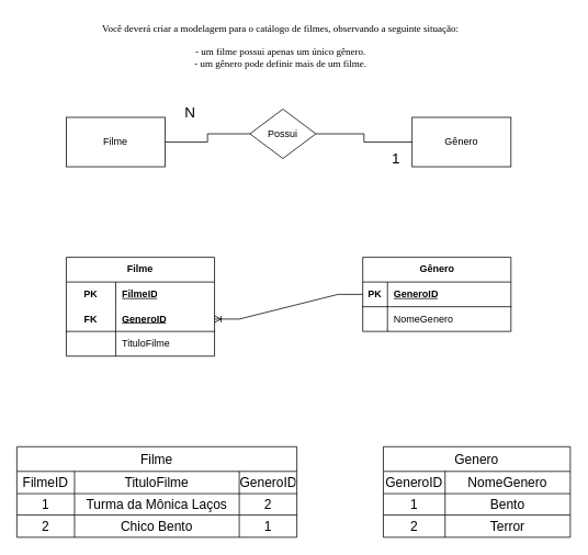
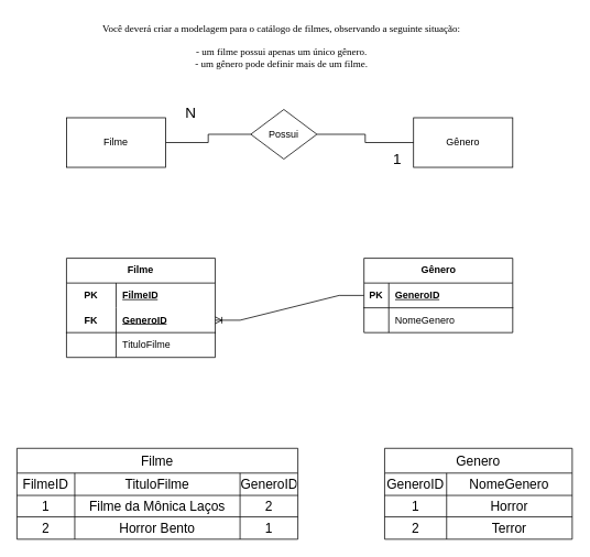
  <mxCell id="0" />
  <mxCell id="1" parent="0" />
  <mxCell id="2" style="edgeStyle=orthogonalEdgeStyle;rounded=0;orthogonalLoop=1;jettySize=auto;html=1;exitX=1;exitY=0.5;exitDx=0;exitDy=0;endArrow=none;endFill=0;" parent="1" source="3" target="6" edge="1"><mxGeometry relative="1" as="geometry" /></mxCell>
  <mxCell id="3" value="Filme" style="rounded=0;whiteSpace=wrap;html=1;" parent="1" vertex="1"><mxGeometry x="80" y="142" width="120" height="60" as="geometry" /></mxCell>
  <mxCell id="4" value="Gênero" style="rounded=0;whiteSpace=wrap;html=1;" parent="1" vertex="1"><mxGeometry x="500" y="142" width="120" height="60" as="geometry" /></mxCell>
  <mxCell id="5" style="edgeStyle=orthogonalEdgeStyle;rounded=0;orthogonalLoop=1;jettySize=auto;html=1;exitX=1;exitY=0.5;exitDx=0;exitDy=0;entryX=0;entryY=0.5;entryDx=0;entryDy=0;endArrow=none;endFill=0;" parent="1" source="6" target="4" edge="1"><mxGeometry relative="1" as="geometry" /></mxCell>
  <mxCell id="6" value="Possui" style="rhombus;whiteSpace=wrap;html=1;" parent="1" vertex="1"><mxGeometry x="303" y="132" width="80" height="60" as="geometry" /></mxCell>
  <mxCell id="7" value="N" style="text;html=1;align=center;verticalAlign=middle;resizable=0;points=[];autosize=1;strokeColor=none;fillColor=none;fontSize=18;" parent="1" vertex="1"><mxGeometry x="210" y="117" width="40" height="40" as="geometry" /></mxCell>
  <mxCell id="8" value="1" style="text;html=1;align=center;verticalAlign=middle;resizable=0;points=[];autosize=1;strokeColor=none;fillColor=none;fontSize=18;" parent="1" vertex="1"><mxGeometry x="465" y="172" width="30" height="40" as="geometry" /></mxCell>
  <mxCell id="9" value="&lt;div&gt;Você deverá criar a modelagem para o catálogo de filmes, observando a seguinte situação:&lt;/div&gt;&lt;div&gt;&lt;br&gt;&lt;/div&gt;&lt;div&gt;- um filme possui apenas um único gênero.&lt;/div&gt;&lt;div&gt;- um gênero pode definir mais de um filme.&lt;/div&gt;" style="text;html=1;align=center;verticalAlign=middle;resizable=0;points=[];autosize=1;strokeColor=none;fillColor=none;fontFamily=Verdana;" parent="1" vertex="1"><mxGeometry x="50" y="20" width="580" height="70" as="geometry" /></mxCell>
  <mxCell id="10" value="Gênero" style="shape=table;startSize=30;container=1;collapsible=1;childLayout=tableLayout;fixedRows=1;rowLines=0;fontStyle=1;align=center;resizeLast=1;html=1;" parent="1" vertex="1"><mxGeometry x="440" y="312" width="180" height="90" as="geometry" /></mxCell>
  <mxCell id="11" value="" style="shape=tableRow;horizontal=0;startSize=0;swimlaneHead=0;swimlaneBody=0;fillColor=none;collapsible=0;dropTarget=0;points=[[0,0.5],[1,0.5]];portConstraint=eastwest;top=0;left=0;right=0;bottom=1;" parent="10" vertex="1"><mxGeometry y="30" width="180" height="30" as="geometry" /></mxCell>
  <mxCell id="12" value="PK" style="shape=partialRectangle;connectable=0;fillColor=none;top=0;left=0;bottom=0;right=0;fontStyle=1;overflow=hidden;whiteSpace=wrap;html=1;" parent="11" vertex="1"><mxGeometry width="30" height="30" as="geometry"><mxRectangle width="30" height="30" as="alternateBounds" /></mxGeometry></mxCell>
  <mxCell id="13" value="GeneroID" style="shape=partialRectangle;connectable=0;fillColor=none;top=0;left=0;bottom=0;right=0;align=left;spacingLeft=6;fontStyle=5;overflow=hidden;whiteSpace=wrap;html=1;" parent="11" vertex="1"><mxGeometry x="30" width="150" height="30" as="geometry"><mxRectangle width="150" height="30" as="alternateBounds" /></mxGeometry></mxCell>
  <mxCell id="14" value="" style="shape=tableRow;horizontal=0;startSize=0;swimlaneHead=0;swimlaneBody=0;fillColor=none;collapsible=0;dropTarget=0;points=[[0,0.5],[1,0.5]];portConstraint=eastwest;top=0;left=0;right=0;bottom=0;" parent="10" vertex="1"><mxGeometry y="60" width="180" height="30" as="geometry" /></mxCell>
  <mxCell id="15" value="" style="shape=partialRectangle;connectable=0;fillColor=none;top=0;left=0;bottom=0;right=0;editable=1;overflow=hidden;whiteSpace=wrap;html=1;" parent="14" vertex="1"><mxGeometry width="30" height="30" as="geometry"><mxRectangle width="30" height="30" as="alternateBounds" /></mxGeometry></mxCell>
  <mxCell id="16" value="NomeGenero" style="shape=partialRectangle;connectable=0;fillColor=none;top=0;left=0;bottom=0;right=0;align=left;spacingLeft=6;overflow=hidden;whiteSpace=wrap;html=1;" parent="14" vertex="1"><mxGeometry x="30" width="150" height="30" as="geometry"><mxRectangle width="150" height="30" as="alternateBounds" /></mxGeometry></mxCell>
  <mxCell id="17" value="Filme" style="shape=table;startSize=30;container=1;collapsible=1;childLayout=tableLayout;fixedRows=1;rowLines=0;fontStyle=1;align=center;resizeLast=1;html=1;whiteSpace=wrap;" parent="1" vertex="1"><mxGeometry x="80" y="312" width="180" height="120" as="geometry" /></mxCell>
  <mxCell id="18" value="" style="shape=tableRow;horizontal=0;startSize=0;swimlaneHead=0;swimlaneBody=0;fillColor=none;collapsible=0;dropTarget=0;points=[[0,0.5],[1,0.5]];portConstraint=eastwest;top=0;left=0;right=0;bottom=0;html=1;" parent="17" vertex="1"><mxGeometry y="30" width="180" height="30" as="geometry" /></mxCell>
  <mxCell id="19" value="PK" style="shape=partialRectangle;connectable=0;fillColor=none;top=0;left=0;bottom=0;right=0;fontStyle=1;overflow=hidden;html=1;whiteSpace=wrap;" parent="18" vertex="1"><mxGeometry width="60" height="30" as="geometry"><mxRectangle width="60" height="30" as="alternateBounds" /></mxGeometry></mxCell>
  <mxCell id="20" value="FilmeID" style="shape=partialRectangle;connectable=0;fillColor=none;top=0;left=0;bottom=0;right=0;align=left;spacingLeft=6;fontStyle=5;overflow=hidden;html=1;whiteSpace=wrap;" parent="18" vertex="1"><mxGeometry x="60" width="120" height="30" as="geometry"><mxRectangle width="120" height="30" as="alternateBounds" /></mxGeometry></mxCell>
  <mxCell id="21" value="" style="shape=tableRow;horizontal=0;startSize=0;swimlaneHead=0;swimlaneBody=0;fillColor=none;collapsible=0;dropTarget=0;points=[[0,0.5],[1,0.5]];portConstraint=eastwest;top=0;left=0;right=0;bottom=1;html=1;" parent="17" vertex="1"><mxGeometry y="60" width="180" height="30" as="geometry" /></mxCell>
  <mxCell id="22" value="FK" style="shape=partialRectangle;connectable=0;fillColor=none;top=0;left=0;bottom=0;right=0;fontStyle=1;overflow=hidden;html=1;whiteSpace=wrap;" parent="21" vertex="1"><mxGeometry width="60" height="30" as="geometry"><mxRectangle width="60" height="30" as="alternateBounds" /></mxGeometry></mxCell>
  <mxCell id="23" value="GeneroID" style="shape=partialRectangle;connectable=0;fillColor=none;top=0;left=0;bottom=0;right=0;align=left;spacingLeft=6;fontStyle=5;overflow=hidden;html=1;whiteSpace=wrap;" parent="21" vertex="1"><mxGeometry x="60" width="120" height="30" as="geometry"><mxRectangle width="120" height="30" as="alternateBounds" /></mxGeometry></mxCell>
  <mxCell id="24" value="" style="shape=tableRow;horizontal=0;startSize=0;swimlaneHead=0;swimlaneBody=0;fillColor=none;collapsible=0;dropTarget=0;points=[[0,0.5],[1,0.5]];portConstraint=eastwest;top=0;left=0;right=0;bottom=0;html=1;" parent="17" vertex="1"><mxGeometry y="90" width="180" height="30" as="geometry" /></mxCell>
  <mxCell id="25" value="" style="shape=partialRectangle;connectable=0;fillColor=none;top=0;left=0;bottom=0;right=0;editable=1;overflow=hidden;html=1;whiteSpace=wrap;" parent="24" vertex="1"><mxGeometry width="60" height="30" as="geometry"><mxRectangle width="60" height="30" as="alternateBounds" /></mxGeometry></mxCell>
  <mxCell id="26" value="TituloFilme" style="shape=partialRectangle;connectable=0;fillColor=none;top=0;left=0;bottom=0;right=0;align=left;spacingLeft=6;overflow=hidden;html=1;whiteSpace=wrap;" parent="24" vertex="1"><mxGeometry x="60" width="120" height="30" as="geometry"><mxRectangle width="120" height="30" as="alternateBounds" /></mxGeometry></mxCell>
  <mxCell id="27" value="" style="edgeStyle=entityRelationEdgeStyle;fontSize=12;html=1;endArrow=ERoneToMany;rounded=0;exitX=0;exitY=0.5;exitDx=0;exitDy=0;entryX=1;entryY=0.5;entryDx=0;entryDy=0;" parent="1" source="11" target="21" edge="1"><mxGeometry width="100" height="100" relative="1" as="geometry"><mxPoint x="290" y="402" as="sourcePoint" /><mxPoint x="390" y="302" as="targetPoint" /></mxGeometry></mxCell>
  <mxCell id="28" value="Filme" style="shape=table;startSize=30;container=1;collapsible=0;childLayout=tableLayout;strokeColor=default;fontSize=16;" parent="1" vertex="1"><mxGeometry x="20" y="542" width="340" height="110" as="geometry" /></mxCell>
  <mxCell id="29" value="" style="shape=tableRow;horizontal=0;startSize=0;swimlaneHead=0;swimlaneBody=0;strokeColor=inherit;top=0;left=0;bottom=0;right=0;collapsible=0;dropTarget=0;fillColor=none;points=[[0,0.5],[1,0.5]];portConstraint=eastwest;fontSize=16;" parent="28" vertex="1"><mxGeometry y="30" width="340" height="27" as="geometry" /></mxCell>
  <mxCell id="30" value="FilmeID" style="shape=partialRectangle;html=1;whiteSpace=wrap;connectable=0;strokeColor=inherit;overflow=hidden;fillColor=none;top=0;left=0;bottom=0;right=0;pointerEvents=1;fontSize=16;" parent="29" vertex="1"><mxGeometry width="70" height="27" as="geometry"><mxRectangle width="70" height="27" as="alternateBounds" /></mxGeometry></mxCell>
  <mxCell id="31" value="TituloFilme" style="shape=partialRectangle;html=1;whiteSpace=wrap;connectable=0;strokeColor=inherit;overflow=hidden;fillColor=none;top=0;left=0;bottom=0;right=0;pointerEvents=1;fontSize=16;" parent="29" vertex="1"><mxGeometry x="70" width="200" height="27" as="geometry"><mxRectangle width="200" height="27" as="alternateBounds" /></mxGeometry></mxCell>
  <mxCell id="32" value="GeneroID" style="shape=partialRectangle;html=1;whiteSpace=wrap;connectable=0;strokeColor=inherit;overflow=hidden;fillColor=none;top=0;left=0;bottom=0;right=0;pointerEvents=1;fontSize=16;" parent="29" vertex="1"><mxGeometry x="270" width="70" height="27" as="geometry"><mxRectangle width="70" height="27" as="alternateBounds" /></mxGeometry></mxCell>
  <mxCell id="33" value="" style="shape=tableRow;horizontal=0;startSize=0;swimlaneHead=0;swimlaneBody=0;strokeColor=inherit;top=0;left=0;bottom=0;right=0;collapsible=0;dropTarget=0;fillColor=none;points=[[0,0.5],[1,0.5]];portConstraint=eastwest;fontSize=16;" parent="28" vertex="1"><mxGeometry y="57" width="340" height="26" as="geometry" /></mxCell>
  <mxCell id="34" value="1" style="shape=partialRectangle;html=1;whiteSpace=wrap;connectable=0;strokeColor=inherit;overflow=hidden;fillColor=none;top=0;left=0;bottom=0;right=0;pointerEvents=1;fontSize=16;" parent="33" vertex="1"><mxGeometry width="70" height="26" as="geometry"><mxRectangle width="70" height="26" as="alternateBounds" /></mxGeometry></mxCell>
- <mxCell id="35" value="Turma da Mônica Laços" style="shape=partialRectangle;html=1;whiteSpace=wrap;connectable=0;strokeColor=inherit;overflow=hidden;fillColor=none;top=0;left=0;bottom=0;right=0;pointerEvents=1;fontSize=16;" parent="33" vertex="1"><mxGeometry x="70" width="200" height="26" as="geometry"><mxRectangle width="200" height="26" as="alternateBounds" /></mxGeometry></mxCell>
+ <mxCell id="35" value="Filme da Mônica Laços" style="shape=partialRectangle;html=1;whiteSpace=wrap;connectable=0;strokeColor=inherit;overflow=hidden;fillColor=none;top=0;left=0;bottom=0;right=0;pointerEvents=1;fontSize=16;" parent="33" vertex="1"><mxGeometry x="70" width="200" height="26" as="geometry"><mxRectangle width="200" height="26" as="alternateBounds" /></mxGeometry></mxCell>
  <mxCell id="36" value="2" style="shape=partialRectangle;html=1;whiteSpace=wrap;connectable=0;strokeColor=inherit;overflow=hidden;fillColor=none;top=0;left=0;bottom=0;right=0;pointerEvents=1;fontSize=16;" parent="33" vertex="1"><mxGeometry x="270" width="70" height="26" as="geometry"><mxRectangle width="70" height="26" as="alternateBounds" /></mxGeometry></mxCell>
  <mxCell id="37" value="" style="shape=tableRow;horizontal=0;startSize=0;swimlaneHead=0;swimlaneBody=0;strokeColor=inherit;top=0;left=0;bottom=0;right=0;collapsible=0;dropTarget=0;fillColor=none;points=[[0,0.5],[1,0.5]];portConstraint=eastwest;fontSize=16;" parent="28" vertex="1"><mxGeometry y="83" width="340" height="27" as="geometry" /></mxCell>
  <mxCell id="38" value="2" style="shape=partialRectangle;html=1;whiteSpace=wrap;connectable=0;strokeColor=inherit;overflow=hidden;fillColor=none;top=0;left=0;bottom=0;right=0;pointerEvents=1;fontSize=16;" parent="37" vertex="1"><mxGeometry width="70" height="27" as="geometry"><mxRectangle width="70" height="27" as="alternateBounds" /></mxGeometry></mxCell>
- <mxCell id="39" value="Chico Bento" style="shape=partialRectangle;html=1;whiteSpace=wrap;connectable=0;strokeColor=inherit;overflow=hidden;fillColor=none;top=0;left=0;bottom=0;right=0;pointerEvents=1;fontSize=16;" parent="37" vertex="1"><mxGeometry x="70" width="200" height="27" as="geometry"><mxRectangle width="200" height="27" as="alternateBounds" /></mxGeometry></mxCell>
+ <mxCell id="39" value="Horror Bento" style="shape=partialRectangle;html=1;whiteSpace=wrap;connectable=0;strokeColor=inherit;overflow=hidden;fillColor=none;top=0;left=0;bottom=0;right=0;pointerEvents=1;fontSize=16;" parent="37" vertex="1"><mxGeometry x="70" width="200" height="27" as="geometry"><mxRectangle width="200" height="27" as="alternateBounds" /></mxGeometry></mxCell>
  <mxCell id="40" value="1" style="shape=partialRectangle;html=1;whiteSpace=wrap;connectable=0;strokeColor=inherit;overflow=hidden;fillColor=none;top=0;left=0;bottom=0;right=0;pointerEvents=1;fontSize=16;" parent="37" vertex="1"><mxGeometry x="270" width="70" height="27" as="geometry"><mxRectangle width="70" height="27" as="alternateBounds" /></mxGeometry></mxCell>
  <mxCell id="41" value="Genero" style="shape=table;startSize=30;container=1;collapsible=0;childLayout=tableLayout;strokeColor=default;fontSize=16;" parent="1" vertex="1"><mxGeometry x="465" y="542" width="227" height="110" as="geometry" /></mxCell>
  <mxCell id="42" value="" style="shape=tableRow;horizontal=0;startSize=0;swimlaneHead=0;swimlaneBody=0;strokeColor=inherit;top=0;left=0;bottom=0;right=0;collapsible=0;dropTarget=0;fillColor=none;points=[[0,0.5],[1,0.5]];portConstraint=eastwest;fontSize=16;" parent="41" vertex="1"><mxGeometry y="30" width="227" height="27" as="geometry" /></mxCell>
  <mxCell id="43" value="GeneroID" style="shape=partialRectangle;html=1;whiteSpace=wrap;connectable=0;strokeColor=inherit;overflow=hidden;fillColor=none;top=0;left=0;bottom=0;right=0;pointerEvents=1;fontSize=16;" parent="42" vertex="1"><mxGeometry width="75" height="27" as="geometry"><mxRectangle width="75" height="27" as="alternateBounds" /></mxGeometry></mxCell>
  <mxCell id="44" value="NomeGenero" style="shape=partialRectangle;html=1;whiteSpace=wrap;connectable=0;strokeColor=inherit;overflow=hidden;fillColor=none;top=0;left=0;bottom=0;right=0;pointerEvents=1;fontSize=16;" parent="42" vertex="1"><mxGeometry x="75" width="152" height="27" as="geometry"><mxRectangle width="152" height="27" as="alternateBounds" /></mxGeometry></mxCell>
  <mxCell id="45" value="" style="shape=tableRow;horizontal=0;startSize=0;swimlaneHead=0;swimlaneBody=0;strokeColor=inherit;top=0;left=0;bottom=0;right=0;collapsible=0;dropTarget=0;fillColor=none;points=[[0,0.5],[1,0.5]];portConstraint=eastwest;fontSize=16;" parent="41" vertex="1"><mxGeometry y="57" width="227" height="26" as="geometry" /></mxCell>
  <mxCell id="46" value="1" style="shape=partialRectangle;html=1;whiteSpace=wrap;connectable=0;strokeColor=inherit;overflow=hidden;fillColor=none;top=0;left=0;bottom=0;right=0;pointerEvents=1;fontSize=16;" parent="45" vertex="1"><mxGeometry width="75" height="26" as="geometry"><mxRectangle width="75" height="26" as="alternateBounds" /></mxGeometry></mxCell>
- <mxCell id="47" value="Bento" style="shape=partialRectangle;html=1;whiteSpace=wrap;connectable=0;strokeColor=inherit;overflow=hidden;fillColor=none;top=0;left=0;bottom=0;right=0;pointerEvents=1;fontSize=16;" parent="45" vertex="1"><mxGeometry x="75" width="152" height="26" as="geometry"><mxRectangle width="152" height="26" as="alternateBounds" /></mxGeometry></mxCell>
+ <mxCell id="47" value="Horror" style="shape=partialRectangle;html=1;whiteSpace=wrap;connectable=0;strokeColor=inherit;overflow=hidden;fillColor=none;top=0;left=0;bottom=0;right=0;pointerEvents=1;fontSize=16;" parent="45" vertex="1"><mxGeometry x="75" width="152" height="26" as="geometry"><mxRectangle width="152" height="26" as="alternateBounds" /></mxGeometry></mxCell>
  <mxCell id="48" value="" style="shape=tableRow;horizontal=0;startSize=0;swimlaneHead=0;swimlaneBody=0;strokeColor=inherit;top=0;left=0;bottom=0;right=0;collapsible=0;dropTarget=0;fillColor=none;points=[[0,0.5],[1,0.5]];portConstraint=eastwest;fontSize=16;" parent="41" vertex="1"><mxGeometry y="83" width="227" height="27" as="geometry" /></mxCell>
  <mxCell id="49" value="2" style="shape=partialRectangle;html=1;whiteSpace=wrap;connectable=0;strokeColor=inherit;overflow=hidden;fillColor=none;top=0;left=0;bottom=0;right=0;pointerEvents=1;fontSize=16;" parent="48" vertex="1"><mxGeometry width="75" height="27" as="geometry"><mxRectangle width="75" height="27" as="alternateBounds" /></mxGeometry></mxCell>
  <mxCell id="50" value="Terror" style="shape=partialRectangle;html=1;whiteSpace=wrap;connectable=0;strokeColor=inherit;overflow=hidden;fillColor=none;top=0;left=0;bottom=0;right=0;pointerEvents=1;fontSize=16;" parent="48" vertex="1"><mxGeometry x="75" width="152" height="27" as="geometry"><mxRectangle width="152" height="27" as="alternateBounds" /></mxGeometry></mxCell>
